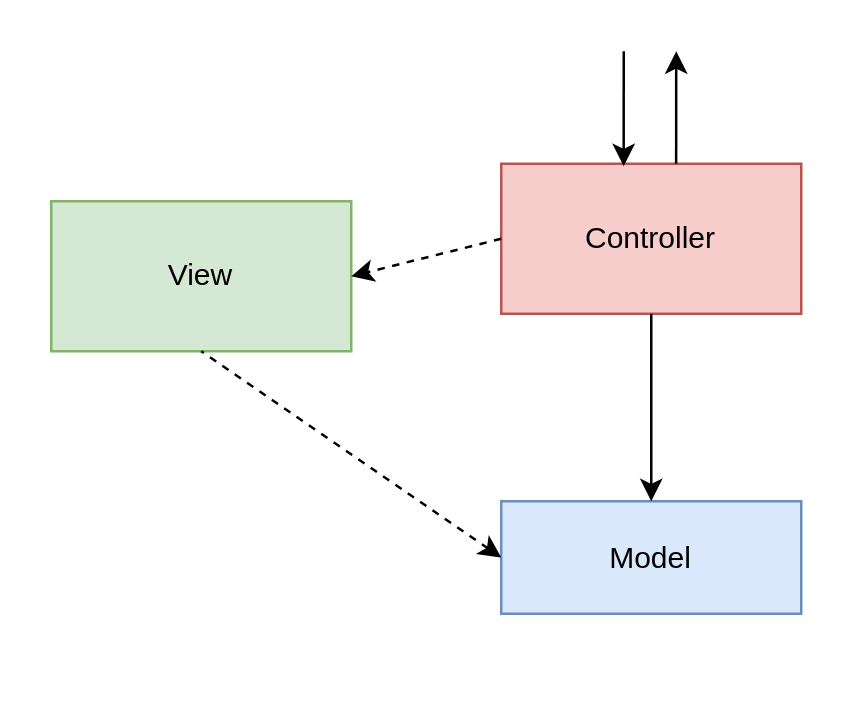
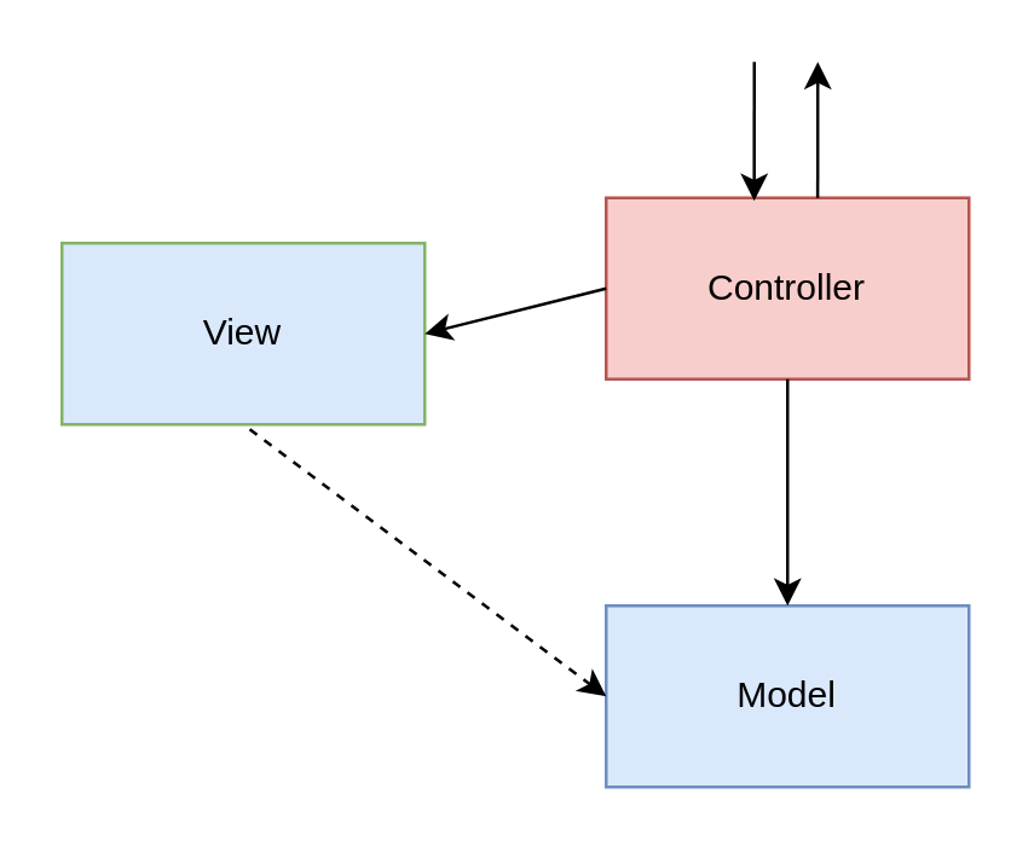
  <mxCell id="0" />
  <mxCell id="1" parent="0" />
- <mxCell id="2" value="Model" style="rounded=0;whiteSpace=wrap;html=1;fillColor=#dae8fc;strokeColor=#6c8ebf;" vertex="1" parent="1"><mxGeometry x="200" y="200" width="120" height="45" as="geometry" /></mxCell>
- <mxCell id="3" value="View" style="rounded=0;whiteSpace=wrap;html=1;fillColor=#d5e8d4;strokeColor=#82b366;" vertex="1" parent="1"><mxGeometry x="20" y="80" width="120" height="60" as="geometry" /></mxCell>
+ <mxCell id="2" value="Model" style="rounded=0;whiteSpace=wrap;html=1;fillColor=#dae8fc;strokeColor=#6c8ebf;" vertex="1" parent="1"><mxGeometry x="200" y="200" width="120" height="60" as="geometry" /></mxCell>
+ <mxCell id="3" value="View" style="rounded=0;whiteSpace=wrap;html=1;fillColor=#dae8fc;strokeColor=#82b366;" vertex="1" parent="1"><mxGeometry x="20" y="80" width="120" height="60" as="geometry" /></mxCell>
  <mxCell id="4" value="Controller" style="rounded=0;whiteSpace=wrap;html=1;fillColor=#f8cecc;strokeColor=#b85450;gradientColor=none;" vertex="1" parent="1"><mxGeometry x="200" y="65" width="120" height="60" as="geometry" /></mxCell>
  <mxCell id="5" value="" style="endArrow=none;startArrow=classic;html=1;entryX=0.5;entryY=1;entryDx=0;entryDy=0;exitX=0.5;exitY=0;exitDx=0;exitDy=0;startFill=1;endFill=0;" edge="1" parent="1" source="2" target="4"><mxGeometry width="50" height="50" relative="1" as="geometry"><mxPoint x="120" y="270" as="sourcePoint" /><mxPoint x="170" y="220" as="targetPoint" /></mxGeometry></mxCell>
- <mxCell id="6" value="" style="endArrow=classic;startArrow=none;html=1;entryX=1;entryY=0.5;entryDx=0;entryDy=0;exitX=0;exitY=0.5;exitDx=0;exitDy=0;startFill=0;dashed=1;" edge="1" parent="1" source="4" target="3"><mxGeometry width="50" height="50" relative="1" as="geometry"><mxPoint x="270" y="210" as="sourcePoint" /><mxPoint x="270" y="150" as="targetPoint" /></mxGeometry></mxCell>
+ <mxCell id="6" value="" style="endArrow=classic;startArrow=none;html=1;entryX=1;entryY=0.5;entryDx=0;entryDy=0;exitX=0;exitY=0.5;exitDx=0;exitDy=0;startFill=0;" edge="1" parent="1" source="4" target="3"><mxGeometry width="50" height="50" relative="1" as="geometry"><mxPoint x="270" y="210" as="sourcePoint" /><mxPoint x="270" y="150" as="targetPoint" /></mxGeometry></mxCell>
  <mxCell id="7" value="" style="endArrow=none;startArrow=classic;html=1;entryX=0.5;entryY=1;entryDx=0;entryDy=0;exitX=0;exitY=0.5;exitDx=0;exitDy=0;startFill=1;endFill=0;dashed=1;" edge="1" parent="1" source="2" target="3"><mxGeometry width="50" height="50" relative="1" as="geometry"><mxPoint x="10" y="280" as="sourcePoint" /><mxPoint x="60" y="230" as="targetPoint" /></mxGeometry></mxCell>
  <mxCell id="8" value="" style="endArrow=none;startArrow=classic;html=1;exitX=0.408;exitY=0.017;exitDx=0;exitDy=0;endFill=0;exitPerimeter=0;" edge="1" parent="1" source="4"><mxGeometry width="50" height="50" relative="1" as="geometry"><mxPoint x="280" y="20" as="sourcePoint" /><mxPoint x="249" y="20" as="targetPoint" /></mxGeometry></mxCell>
  <mxCell id="9" value="" style="endArrow=classic;startArrow=none;html=1;exitX=0.583;exitY=0;exitDx=0;exitDy=0;startFill=0;exitPerimeter=0;" edge="1" parent="1" source="4"><mxGeometry width="50" height="50" relative="1" as="geometry"><mxPoint x="330" y="70" as="sourcePoint" /><mxPoint x="270" y="20" as="targetPoint" /></mxGeometry></mxCell>
